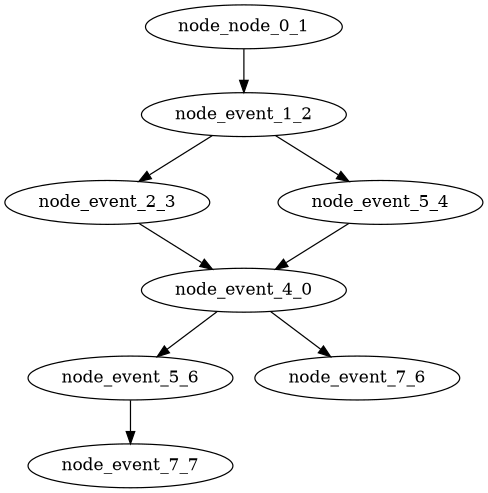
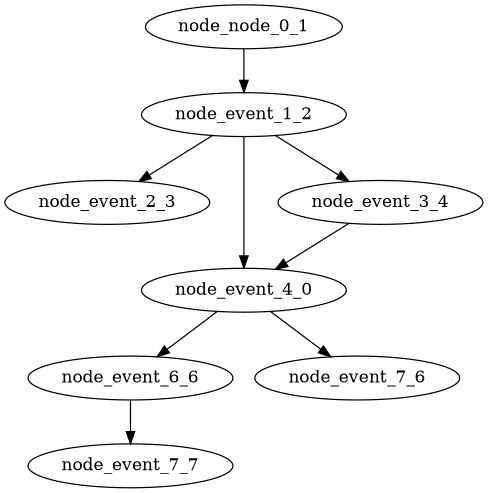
  digraph {
    node [Dependencies=7 Depth=6 EventType="DotQasm.Scheduling.GateEvent" Latency="00:00:00.0010000" Priority=0.003]
    n1 [Dependencies=0 Depth=1 EventIndex=0 Priority=0.011 label=node_node_0_1]
    node_event_1_2 [Dependencies=1 Depth=2 EventIndex=1 EventType="DotQasm.Scheduling.ControlledGateEvent" Latency="00:00:00.0020000" Priority=0.01]
    node_event_2_3 [Dependencies=2 Depth=3 EventIndex=2 Priority=0.008]
    n4 [Dependencies=6 Depth=5 EventIndex=4 EventType="DotQasm.Scheduling.ControlledGateEvent" Latency="00:00:00.0020000" Priority=0.006 label=node_event_4_0]
-   node_event_3_4 [Dependencies=3 Depth=4 EventIndex=3 Priority=0.007 label=node_event_5_4]
-   node_event_5_6 [EventIndex=5 Priority=0.004]
+   node_event_3_4 [Dependencies=3 Depth=4 EventIndex=3 Priority=0.007]
+   node_event_5_6 [EventIndex=5 Priority=0.004 label=node_event_6_6]
    node_event_7_6 [EventIndex=7 EventType="DotQasm.Scheduling.MeasurementEvent" Latency="00:00:00.0030000"]
    n8 [Dependencies=8 Depth=7 EventIndex=6 EventType="DotQasm.Scheduling.MeasurementEvent" Latency="00:00:00.0030000" label=node_event_7_7]
    n1 -> node_event_1_2
    node_event_1_2 -> node_event_2_3
-   node_event_2_3 -> n4
+   node_event_1_2 -> n4
    node_event_1_2 -> node_event_3_4
    n4 -> node_event_5_6
    n4 -> node_event_7_6
    node_event_3_4 -> n4
    node_event_5_6 -> n8
  }
